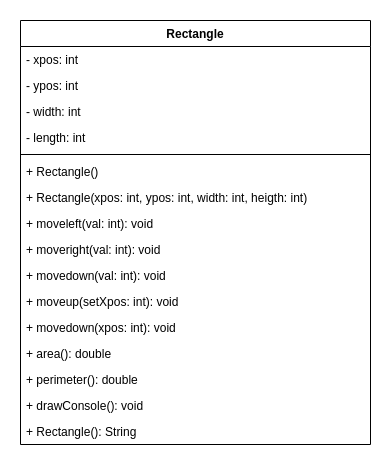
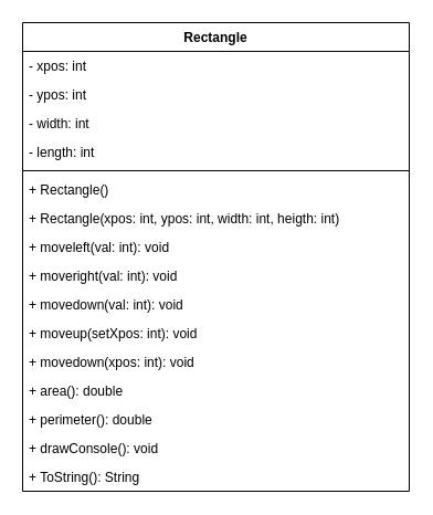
  <mxCell id="0" />
  <mxCell id="1" parent="0" />
  <mxCell id="2" value="Rectangle" style="swimlane;fontStyle=1;align=center;verticalAlign=top;childLayout=stackLayout;horizontal=1;startSize=26;horizontalStack=0;resizeParent=1;resizeParentMax=0;resizeLast=0;collapsible=1;marginBottom=0;" vertex="1" parent="1"><mxGeometry x="20" y="20" width="350" height="424" as="geometry" /></mxCell>
  <mxCell id="3" value="- xpos: int" style="text;strokeColor=none;fillColor=none;align=left;verticalAlign=top;spacingLeft=4;spacingRight=4;overflow=hidden;rotatable=0;points=[[0,0.5],[1,0.5]];portConstraint=eastwest;" vertex="1" parent="2"><mxGeometry y="26" width="350" height="26" as="geometry" /></mxCell>
  <mxCell id="4" value="- ypos: int" style="text;strokeColor=none;fillColor=none;align=left;verticalAlign=top;spacingLeft=4;spacingRight=4;overflow=hidden;rotatable=0;points=[[0,0.5],[1,0.5]];portConstraint=eastwest;" vertex="1" parent="2"><mxGeometry y="52" width="350" height="26" as="geometry" /></mxCell>
  <mxCell id="5" value="- width: int" style="text;strokeColor=none;fillColor=none;align=left;verticalAlign=top;spacingLeft=4;spacingRight=4;overflow=hidden;rotatable=0;points=[[0,0.5],[1,0.5]];portConstraint=eastwest;" vertex="1" parent="2"><mxGeometry y="78" width="350" height="26" as="geometry" /></mxCell>
  <mxCell id="6" value="- length: int" style="text;strokeColor=none;fillColor=none;align=left;verticalAlign=top;spacingLeft=4;spacingRight=4;overflow=hidden;rotatable=0;points=[[0,0.5],[1,0.5]];portConstraint=eastwest;" vertex="1" parent="2"><mxGeometry y="104" width="350" height="26" as="geometry" /></mxCell>
  <mxCell id="7" value="" style="line;strokeWidth=1;fillColor=none;align=left;verticalAlign=middle;spacingTop=-1;spacingLeft=3;spacingRight=3;rotatable=0;labelPosition=right;points=[];portConstraint=eastwest;" vertex="1" parent="2"><mxGeometry y="130" width="350" height="8" as="geometry" /></mxCell>
  <mxCell id="8" value="+ Rectangle()" style="text;strokeColor=none;fillColor=none;align=left;verticalAlign=top;spacingLeft=4;spacingRight=4;overflow=hidden;rotatable=0;points=[[0,0.5],[1,0.5]];portConstraint=eastwest;" vertex="1" parent="2"><mxGeometry y="138" width="350" height="26" as="geometry" /></mxCell>
  <mxCell id="9" value="+ Rectangle(xpos: int, ypos: int, width: int, heigth: int)" style="text;strokeColor=none;fillColor=none;align=left;verticalAlign=top;spacingLeft=4;spacingRight=4;overflow=hidden;rotatable=0;points=[[0,0.5],[1,0.5]];portConstraint=eastwest;" vertex="1" parent="2"><mxGeometry y="164" width="350" height="26" as="geometry" /></mxCell>
  <mxCell id="10" value="+ moveleft(val: int): void" style="text;strokeColor=none;fillColor=none;align=left;verticalAlign=top;spacingLeft=4;spacingRight=4;overflow=hidden;rotatable=0;points=[[0,0.5],[1,0.5]];portConstraint=eastwest;" vertex="1" parent="2"><mxGeometry y="190" width="350" height="26" as="geometry" /></mxCell>
  <mxCell id="11" value="+ moveright(val: int): void" style="text;strokeColor=none;fillColor=none;align=left;verticalAlign=top;spacingLeft=4;spacingRight=4;overflow=hidden;rotatable=0;points=[[0,0.5],[1,0.5]];portConstraint=eastwest;" vertex="1" parent="2"><mxGeometry y="216" width="350" height="26" as="geometry" /></mxCell>
  <mxCell id="12" value="+ movedown(val: int): void" style="text;strokeColor=none;fillColor=none;align=left;verticalAlign=top;spacingLeft=4;spacingRight=4;overflow=hidden;rotatable=0;points=[[0,0.5],[1,0.5]];portConstraint=eastwest;" vertex="1" parent="2"><mxGeometry y="242" width="350" height="26" as="geometry" /></mxCell>
  <mxCell id="13" value="+ moveup(setXpos: int): void" style="text;strokeColor=none;fillColor=none;align=left;verticalAlign=top;spacingLeft=4;spacingRight=4;overflow=hidden;rotatable=0;points=[[0,0.5],[1,0.5]];portConstraint=eastwest;" vertex="1" parent="2"><mxGeometry y="268" width="350" height="26" as="geometry" /></mxCell>
  <mxCell id="14" value="+ movedown(xpos: int): void" style="text;strokeColor=none;fillColor=none;align=left;verticalAlign=top;spacingLeft=4;spacingRight=4;overflow=hidden;rotatable=0;points=[[0,0.5],[1,0.5]];portConstraint=eastwest;" vertex="1" parent="2"><mxGeometry y="294" width="350" height="26" as="geometry" /></mxCell>
  <mxCell id="15" value="+ area(): double" style="text;strokeColor=none;fillColor=none;align=left;verticalAlign=top;spacingLeft=4;spacingRight=4;overflow=hidden;rotatable=0;points=[[0,0.5],[1,0.5]];portConstraint=eastwest;" vertex="1" parent="2"><mxGeometry y="320" width="350" height="26" as="geometry" /></mxCell>
  <mxCell id="16" value="+ perimeter(): double" style="text;strokeColor=none;fillColor=none;align=left;verticalAlign=top;spacingLeft=4;spacingRight=4;overflow=hidden;rotatable=0;points=[[0,0.5],[1,0.5]];portConstraint=eastwest;" vertex="1" parent="2"><mxGeometry y="346" width="350" height="26" as="geometry" /></mxCell>
  <mxCell id="17" value="+ drawConsole(): void" style="text;strokeColor=none;fillColor=none;align=left;verticalAlign=top;spacingLeft=4;spacingRight=4;overflow=hidden;rotatable=0;points=[[0,0.5],[1,0.5]];portConstraint=eastwest;" vertex="1" parent="2"><mxGeometry y="372" width="350" height="26" as="geometry" /></mxCell>
- <mxCell id="18" value="+ Rectangle(): String" style="text;strokeColor=none;fillColor=none;align=left;verticalAlign=top;spacingLeft=4;spacingRight=4;overflow=hidden;rotatable=0;points=[[0,0.5],[1,0.5]];portConstraint=eastwest;" vertex="1" parent="2"><mxGeometry y="398" width="350" height="26" as="geometry" /></mxCell>
+ <mxCell id="18" value="+ ToString(): String" style="text;strokeColor=none;fillColor=none;align=left;verticalAlign=top;spacingLeft=4;spacingRight=4;overflow=hidden;rotatable=0;points=[[0,0.5],[1,0.5]];portConstraint=eastwest;" vertex="1" parent="2"><mxGeometry y="398" width="350" height="26" as="geometry" /></mxCell>
